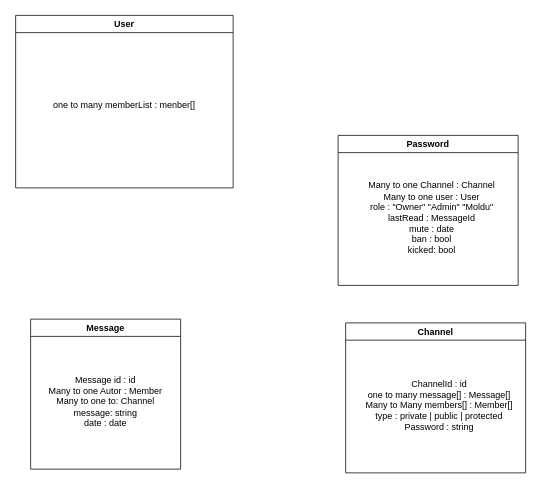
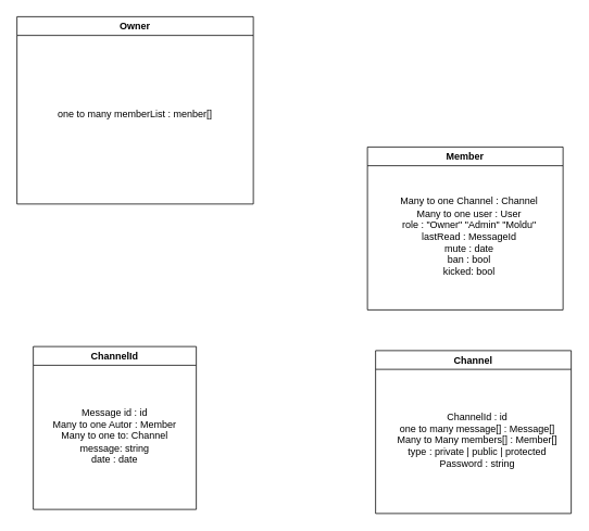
  <mxCell id="0" />
  <mxCell id="1" parent="0" />
- <mxCell id="2" value="Message" style="swimlane;whiteSpace=wrap;html=1;" vertex="1" parent="1"><mxGeometry x="40" y="425" width="200" height="200" as="geometry" /></mxCell>
+ <mxCell id="2" value="ChannelId" style="swimlane;whiteSpace=wrap;html=1;" vertex="1" parent="1"><mxGeometry x="40" y="425" width="200" height="200" as="geometry" /></mxCell>
  <mxCell id="3" value="Message id : id&lt;br&gt;Many to one Autor : Member&lt;br&gt;Many to one to: Channel&lt;br&gt;message: string&lt;br&gt;date : date" style="text;strokeColor=none;align=center;fillColor=none;html=1;verticalAlign=middle;whiteSpace=wrap;rounded=0;" vertex="1" parent="2"><mxGeometry x="10" y="30" width="180" height="160" as="geometry" /></mxCell>
  <mxCell id="4" value="Channel" style="swimlane;whiteSpace=wrap;html=1;" vertex="1" parent="1"><mxGeometry x="460" y="430" width="240" height="200" as="geometry" /></mxCell>
  <mxCell id="5" value="ChannelId : id&lt;br&gt;one to many message[] : Message[]&lt;br&gt;Many to Many members[] : Member[]&lt;br&gt;type : private | public | protected&lt;br&gt;Password : string&lt;br&gt;" style="text;strokeColor=none;align=center;fillColor=none;html=1;verticalAlign=middle;whiteSpace=wrap;rounded=0;" vertex="1" parent="4"><mxGeometry x="10" y="30" width="230" height="160" as="geometry" /></mxCell>
- <mxCell id="6" value="User" style="swimlane;whiteSpace=wrap;html=1;" vertex="1" parent="1"><mxGeometry x="20" y="20" width="290" height="230" as="geometry" /></mxCell>
+ <mxCell id="6" value="Owner" style="swimlane;whiteSpace=wrap;html=1;" vertex="1" parent="1"><mxGeometry x="20" y="20" width="290" height="230" as="geometry" /></mxCell>
  <mxCell id="7" value="one to many memberList : menber[]&lt;br&gt;" style="text;strokeColor=none;align=center;fillColor=none;html=1;verticalAlign=middle;whiteSpace=wrap;rounded=0;" vertex="1" parent="6"><mxGeometry x="30" y="40" width="230" height="160" as="geometry" /></mxCell>
- <mxCell id="8" value="Password" style="swimlane;whiteSpace=wrap;html=1;" vertex="1" parent="1"><mxGeometry x="450" y="180" width="240" height="200" as="geometry" /></mxCell>
+ <mxCell id="8" value="Member" style="swimlane;whiteSpace=wrap;html=1;" vertex="1" parent="1"><mxGeometry x="450" y="180" width="240" height="200" as="geometry" /></mxCell>
  <mxCell id="9" value="Many to one Channel : Channel&lt;br&gt;Many to one user : User&lt;br&gt;role : &quot;Owner&quot; &quot;Admin&quot; &quot;Moldu&quot;&lt;br&gt;lastRead : MessageId&lt;br&gt;mute : date&lt;br&gt;ban : bool&lt;br&gt;kicked: bool" style="text;strokeColor=none;align=center;fillColor=none;html=1;verticalAlign=middle;whiteSpace=wrap;rounded=0;" vertex="1" parent="8"><mxGeometry x="10" y="30" width="230" height="160" as="geometry" /></mxCell>
